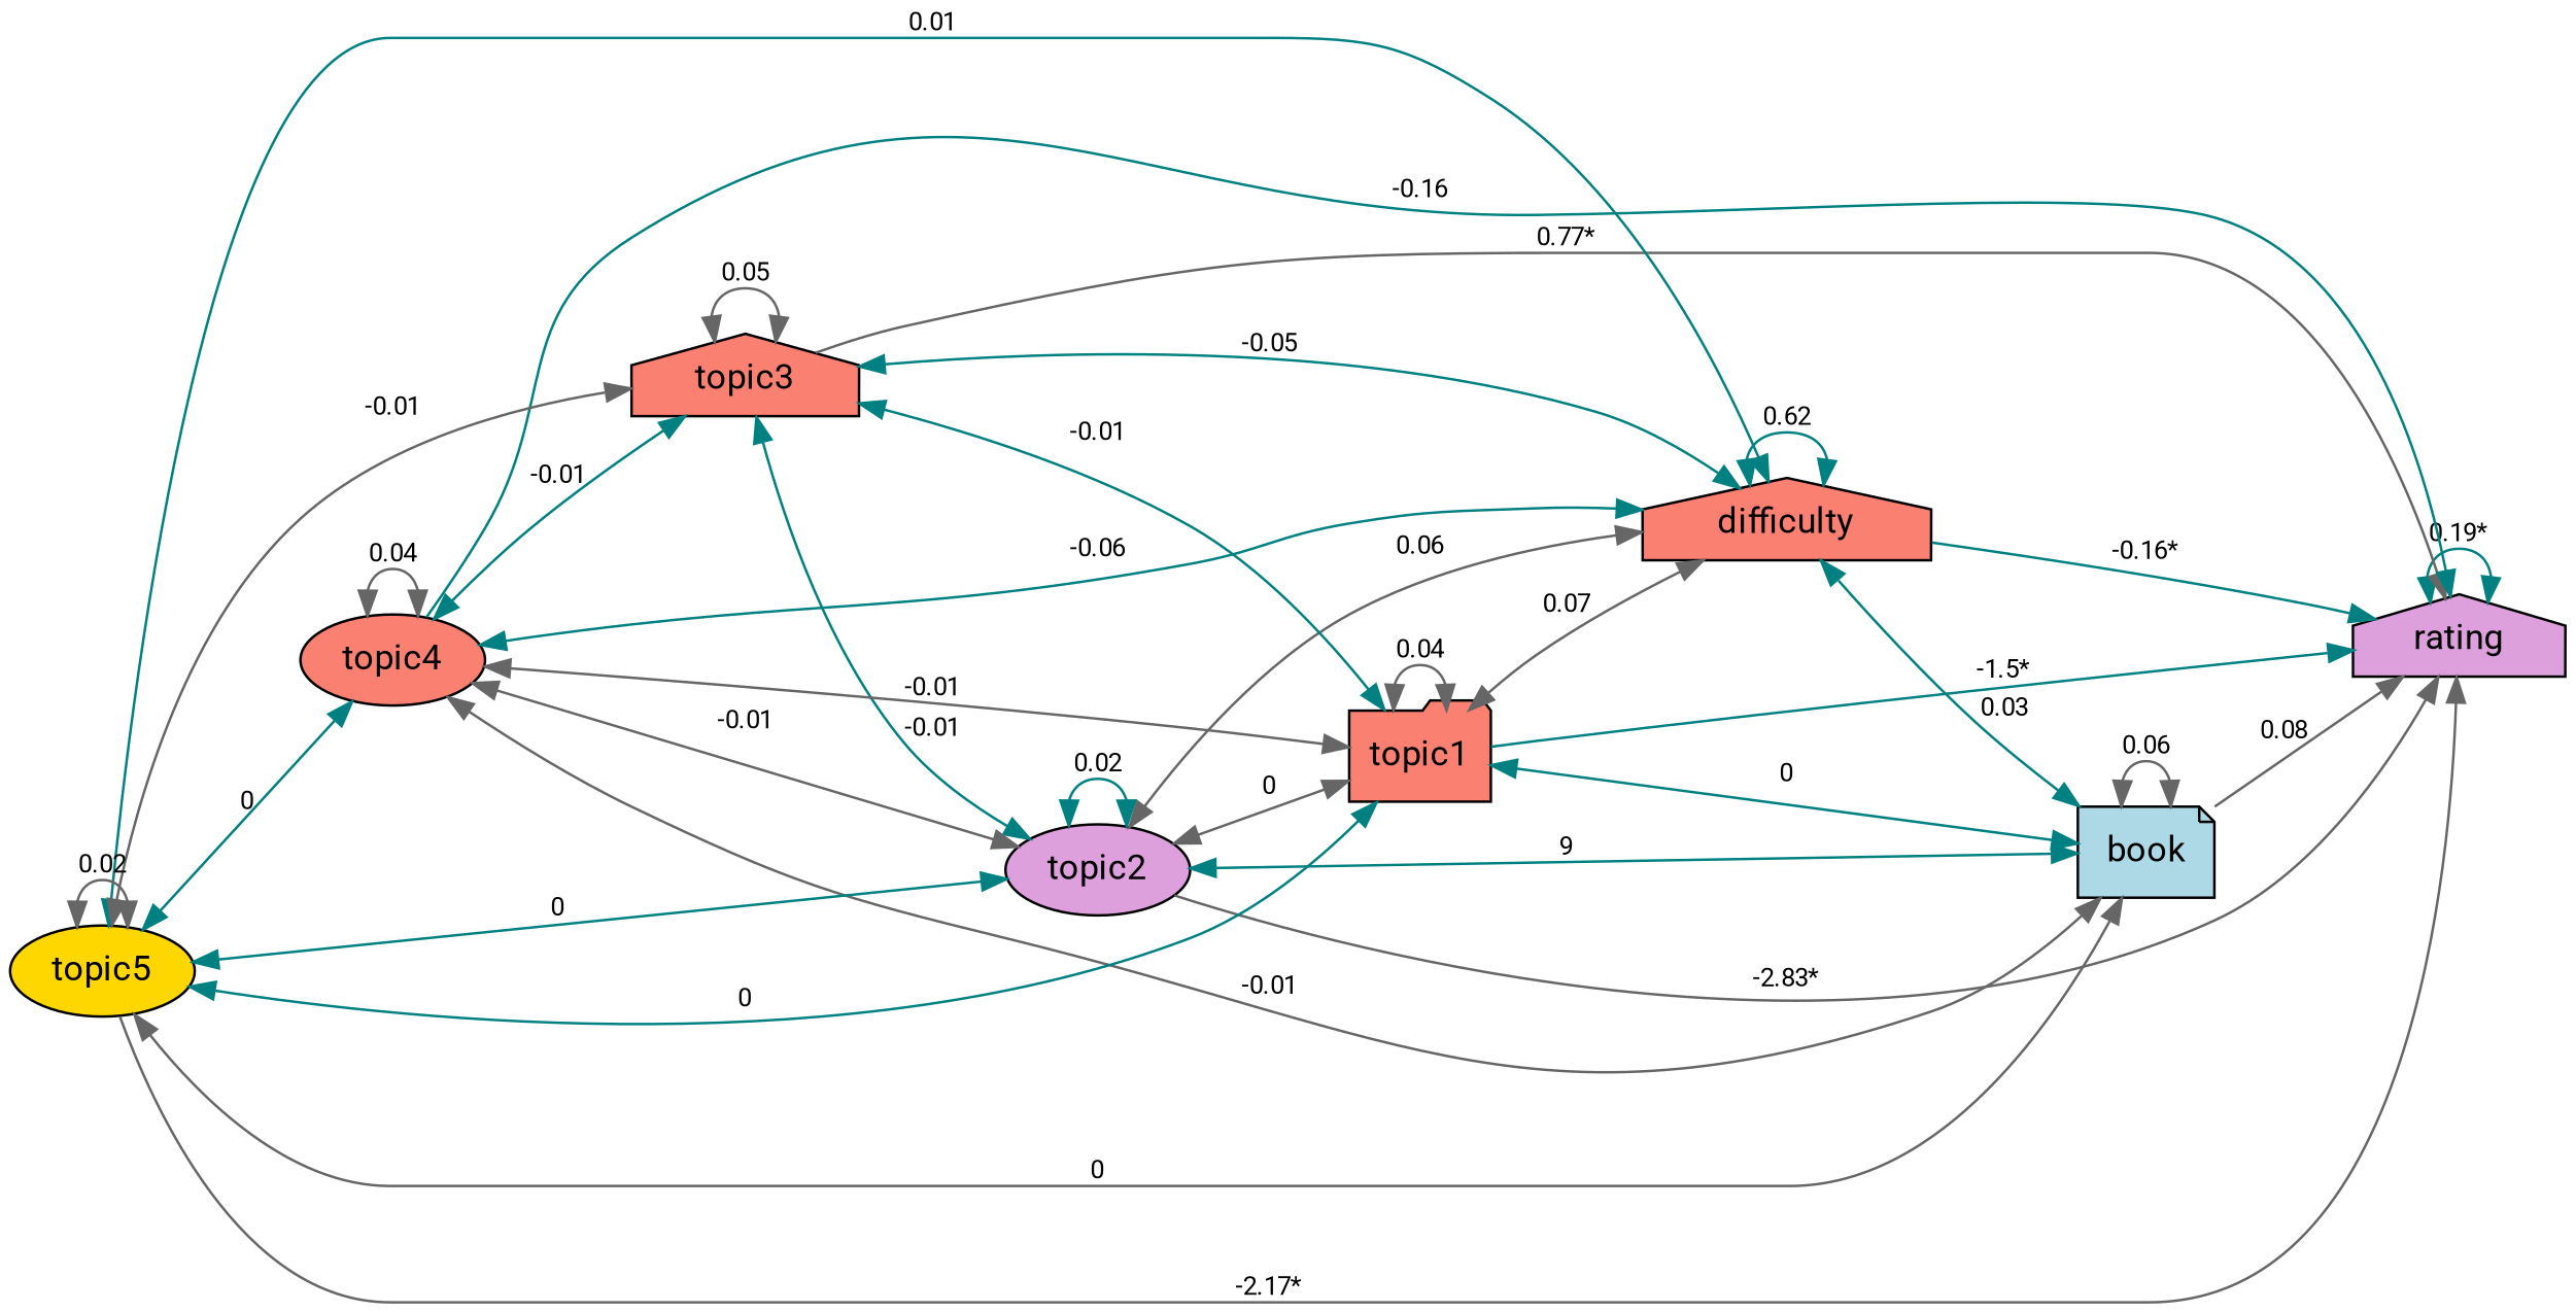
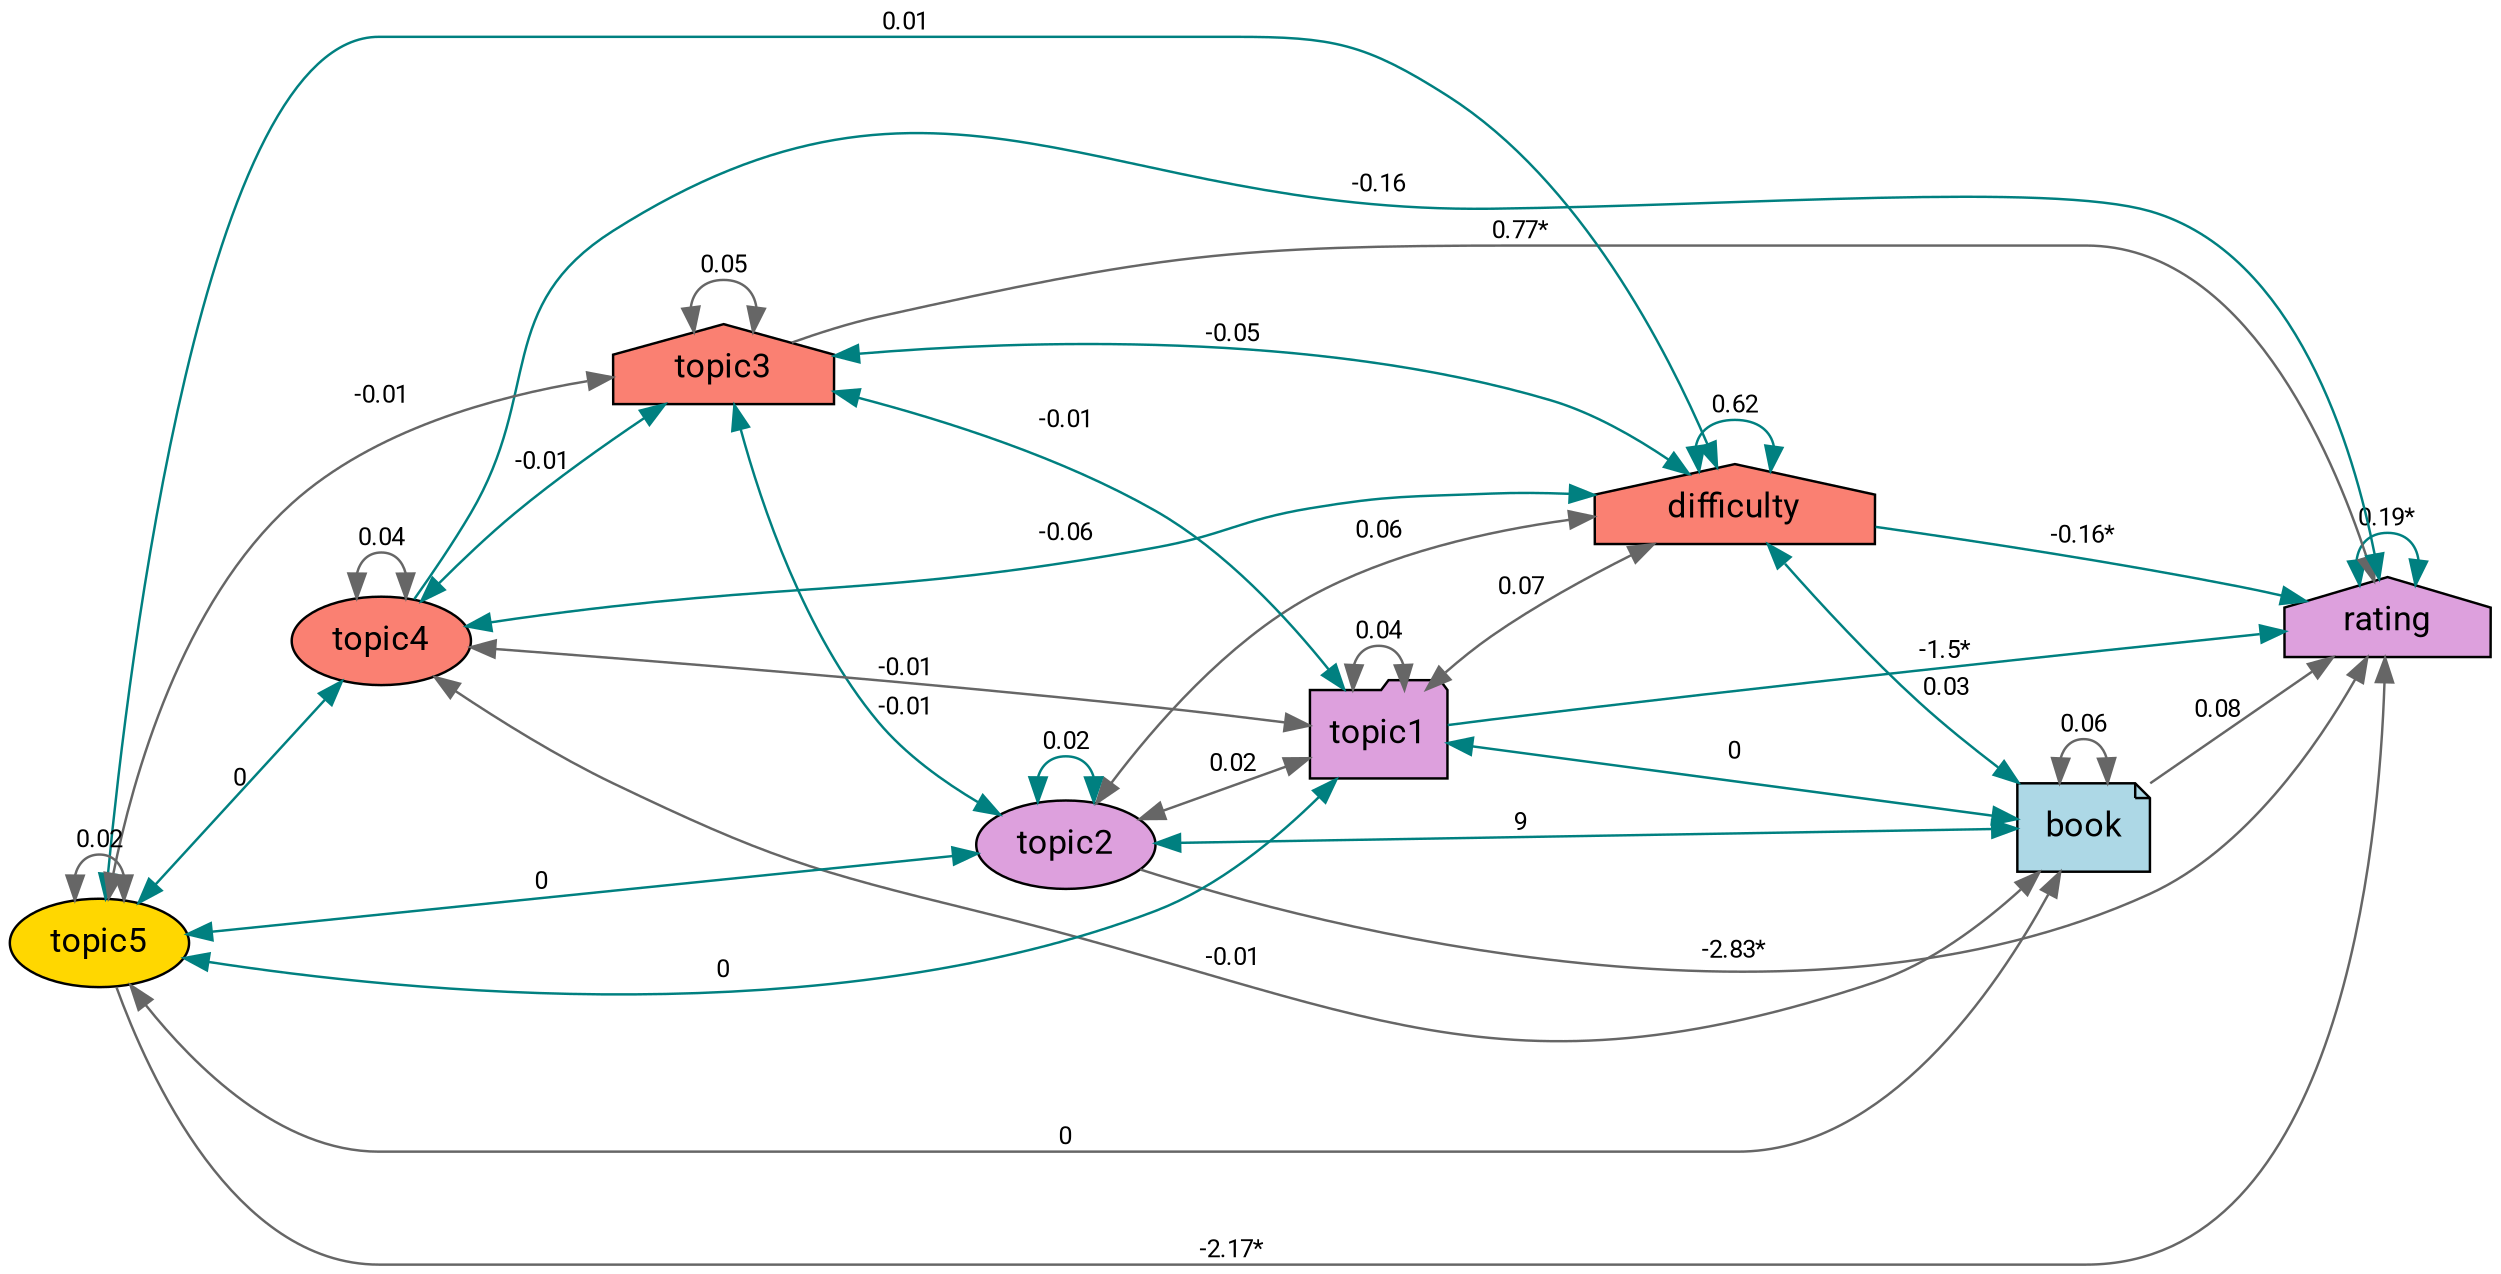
  digraph {
    fontname=Roboto
    rankdir=LR
    node [fillcolor=plum fontname=Roboto fontsize=14 shape=house style=filled]
    edge [color=teal dir=both fontname=Roboto fontsize=10]
    book [fillcolor=lightblue shape=note]
    rating
    difficulty [fillcolor=salmon]
-   topic1 [fillcolor=salmon shape=folder]
+   topic1 [shape=folder]
    topic2 [shape=ellipse]
    topic3 [fillcolor=salmon]
    topic4 [fillcolor=salmon shape=ellipse]
    topic5 [fillcolor=gold shape=ellipse]
    book -> book [color=gray40 label=0.06]
    book -> rating [color=gray40 label=0.08 dir=""]
    rating -> rating [label="0.19*"]
    difficulty -> book [label=0.03]
    difficulty -> rating [label="-0.16*" dir=""]
    difficulty -> difficulty [label=0.62]
    topic1 -> book [label=0]
    topic1 -> rating [label="-1.5*" dir=""]
    topic1 -> difficulty [color=gray40 label=0.07]
    topic1 -> topic1 [color=gray40 label=0.04]
    topic2 -> book [label=9]
    topic2 -> rating [color=gray40 label="-2.83*" dir=""]
    topic2 -> difficulty [color=gray40 label=0.06]
-   topic2 -> topic1 [color=gray40 label=0]
+   topic2 -> topic1 [color=gray40 label=0.02]
    topic2 -> topic2 [label=0.02]
    topic3 -> rating [color=gray40 label="0.77*" dir=""]
    topic3 -> difficulty [label=-0.05]
    topic3 -> topic1 [label=-0.01]
    topic3 -> topic2 [label=-0.01]
    topic3 -> topic3 [color=gray40 label=0.05]
    topic4 -> book [color=gray40 label=-0.01]
    topic4 -> rating [label=-0.16 dir=""]
    topic4 -> difficulty [label=-0.06]
    topic4 -> topic1 [color=gray40 label=-0.01]
-   topic4 -> topic2 [color=gray40 label=-0.01]
    topic4 -> topic3 [label=-0.01]
    topic4 -> topic4 [color=gray40 label=0.04]
    topic5 -> book [color=gray40 label=0]
    topic5 -> rating [color=gray40 label="-2.17*" dir=""]
    topic5 -> difficulty [label=0.01]
    topic5 -> topic1 [label=0]
    topic5 -> topic2 [label=0]
    topic5 -> topic3 [color=gray40 label=-0.01]
    topic5 -> topic4 [label=0]
    topic5 -> topic5 [color=gray40 label=0.02]
  }
